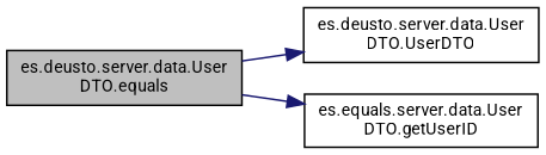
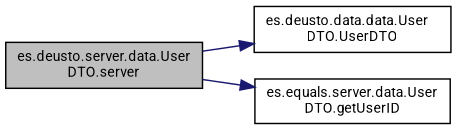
  digraph {
    fontname=Roboto
    rankdir=LR
    node [color=black fillcolor=white fontname=Roboto fontsize=10 shape=record style=filled]
    edge [color=midnightblue fontname=Roboto fontsize=10 labelfontname=Helvetica labelfontsize=10 style=solid]
-   n1 [fillcolor=grey75 fontcolor=black height=0.2 label="es.deusto.server.data.User\lDTO.equals" width=0.4]
-   n2 [height=0.2 label="es.deusto.server.data.User\lDTO.UserDTO" width=0.4]
+   n1 [fillcolor=grey75 fontcolor=black height=0.2 label="es.deusto.server.data.User\lDTO.server" width=0.4]
+   n2 [height=0.2 label="es.deusto.data.data.User\lDTO.UserDTO" width=0.4]
    n3 [height=0.2 label="es.equals.server.data.User\lDTO.getUserID" width=0.4]
    n1 -> n2
    n1 -> n3
  }
